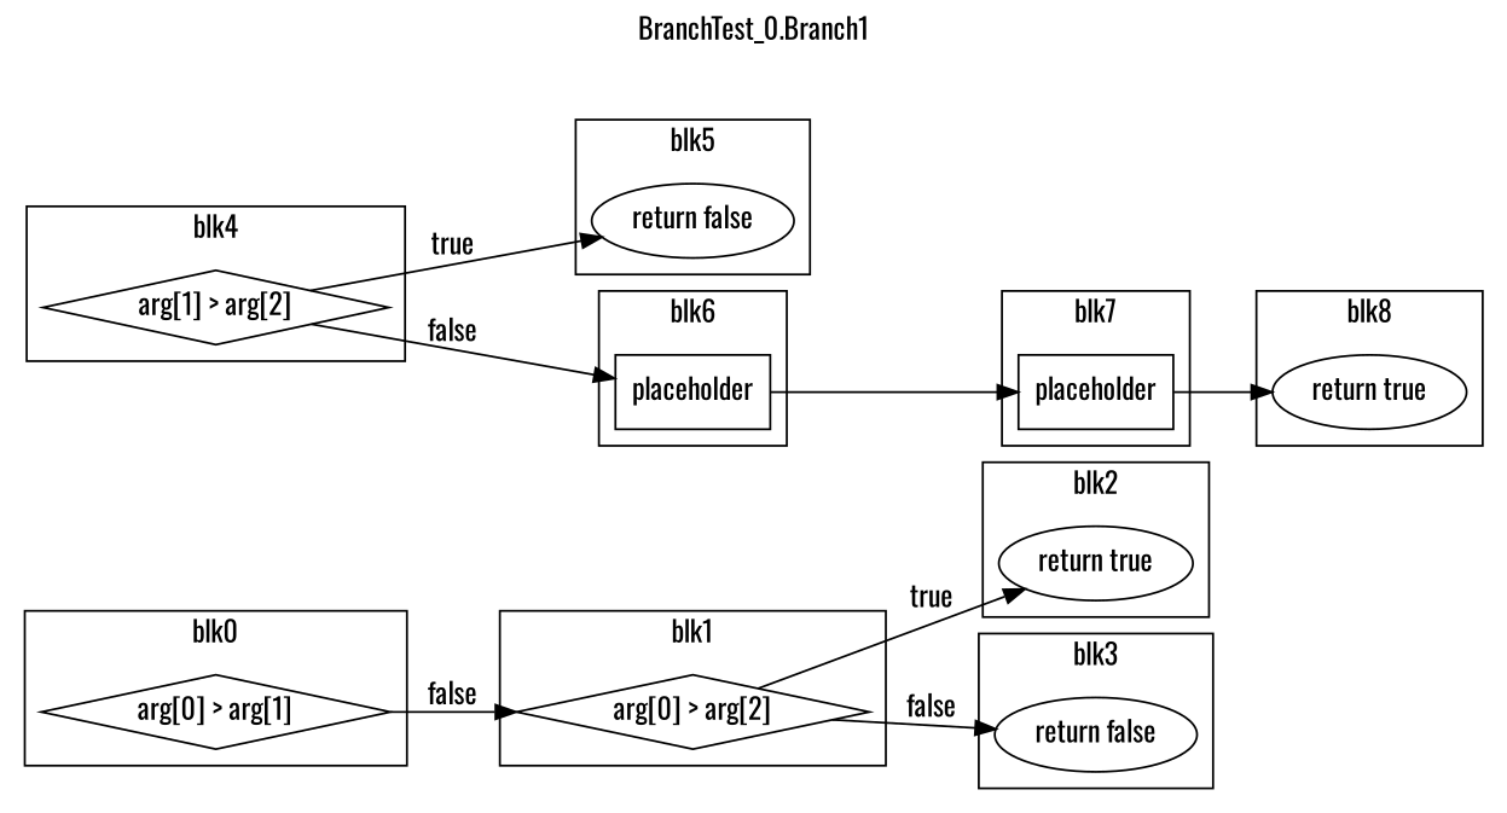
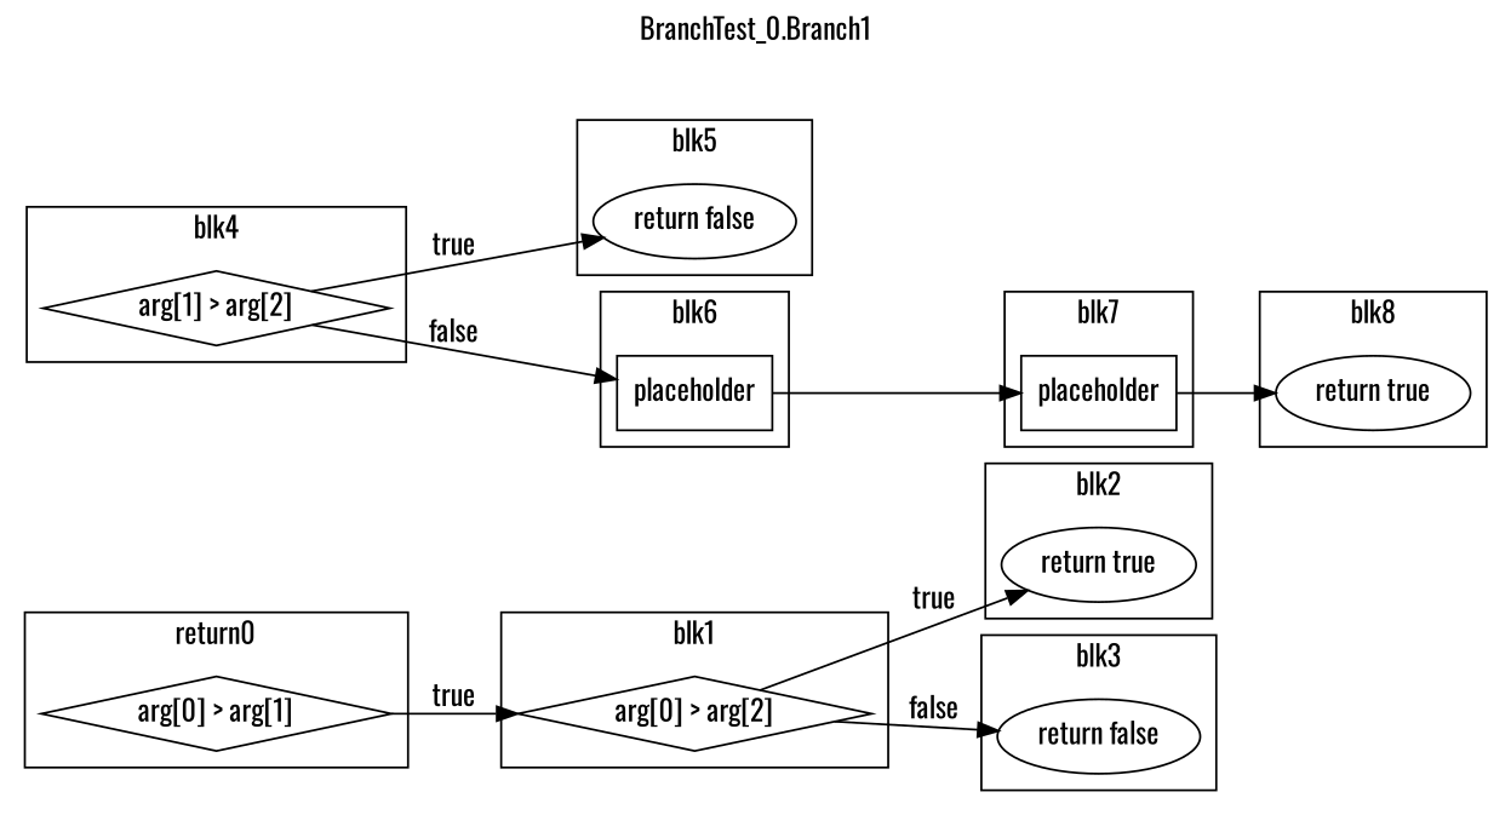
  digraph {
    fontname=Oswald
    label="BranchTest_0.Branch1"
    labelloc=t
    rankdir=LR
    node [fontname=Oswald]
    edge [fontname=Oswald]
    n1 [label="arg[0] > arg[1]" shape=diamond]
    n2 [label="arg[0] > arg[2]" shape=diamond]
    n3 [label="return true"]
    n4 [label="return false"]
    n5 [label="arg[1] > arg[2]" shape=diamond]
    n6 [label="return false"]
    n7 [label=placeholder shape=box]
    n8 [label=placeholder shape=box]
    n9 [label="return true"]
    subgraph cluster_1 {
-     label=blk0
+     label=return0
      n1
    }
    subgraph cluster_2 {
      label=blk1
      n2
    }
    subgraph cluster_3 {
      label=blk2
      n3
    }
    subgraph cluster_4 {
      label=blk3
      n4
    }
    subgraph cluster_5 {
      label=blk4
      n5
    }
    subgraph cluster_6 {
      label=blk5
      n6
    }
    subgraph cluster_7 {
      label=blk6
      n7
    }
    subgraph cluster_8 {
      label=blk7
      n8
    }
    subgraph cluster_9 {
      label=blk8
      n9
    }
-   n1 -> n2 [label=false]
+   n1 -> n2 [label=true]
    n2 -> n3 [label=true]
    n2 -> n4 [label=false]
    n5 -> n6 [label=true]
    n5 -> n7 [label=false]
    n7 -> n8
    n8 -> n9
  }
